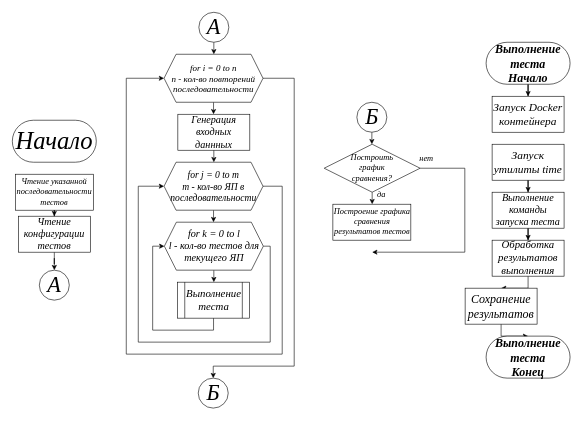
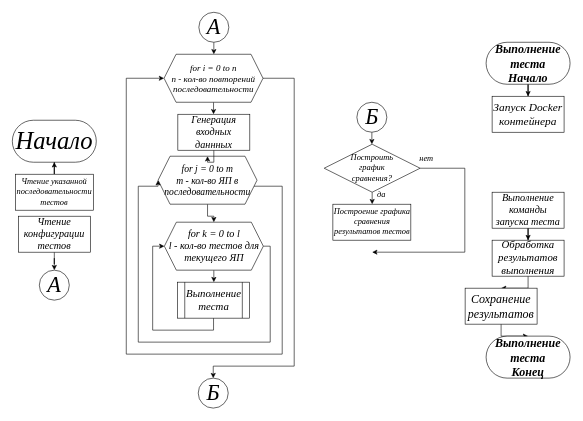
  <mxCell id="0" />
  <mxCell id="1" parent="0" />
  <mxCell id="2" value="Начало" style="rounded=1;whiteSpace=wrap;html=1;arcSize=50;fontFamily=GOST Type B;fontStyle=2;fontSize=41;" parent="1" vertex="1"><mxGeometry x="20" y="200" width="140" height="70" as="geometry" /></mxCell>
- <mxCell id="3" style="edgeStyle=orthogonalEdgeStyle;rounded=0;orthogonalLoop=1;jettySize=auto;html=1;fontFamily=GOST Type B;fontStyle=2" parent="1" source="4" target="6" edge="1"><mxGeometry relative="1" as="geometry" /></mxCell>
+ <mxCell id="3" style="edgeStyle=orthogonalEdgeStyle;rounded=0;orthogonalLoop=1;jettySize=auto;html=1;fontFamily=GOST Type B;fontStyle=2;" parent="1" source="4" target="2" edge="1"><mxGeometry relative="1" as="geometry" /></mxCell>
  <mxCell id="4" value="Чтение указанной последовательности тестов" style="rounded=0;whiteSpace=wrap;html=1;fontFamily=GOST Type B;fontStyle=2;fontSize=14;" parent="1" vertex="1"><mxGeometry x="25" y="290" width="130" height="60" as="geometry" /></mxCell>
  <mxCell id="5" style="edgeStyle=orthogonalEdgeStyle;rounded=0;orthogonalLoop=1;jettySize=auto;html=1;entryX=0.5;entryY=0;entryDx=0;entryDy=0;" edge="1" parent="1" source="6" target="41"><mxGeometry relative="1" as="geometry" /></mxCell>
  <mxCell id="6" value="Чтение конфигурации тестов" style="rounded=0;whiteSpace=wrap;html=1;fontFamily=GOST Type B;fontStyle=2;fontSize=17;" parent="1" vertex="1"><mxGeometry x="30" y="360" width="120" height="60" as="geometry" /></mxCell>
  <mxCell id="7" style="edgeStyle=orthogonalEdgeStyle;rounded=0;orthogonalLoop=1;jettySize=auto;html=1;fontFamily=GOST Type B;fontStyle=2;entryX=0.5;entryY=0;entryDx=0;entryDy=0;" parent="1" source="9" target="36" edge="1"><mxGeometry relative="1" as="geometry"><mxPoint x="350" y="630" as="targetPoint" /><Array as="points"><mxPoint x="490" y="130" /><mxPoint x="490" y="610" /><mxPoint x="355" y="610" /></Array></mxGeometry></mxCell>
  <mxCell id="8" style="edgeStyle=orthogonalEdgeStyle;rounded=0;orthogonalLoop=1;jettySize=auto;html=1;" edge="1" parent="1" source="9" target="40"><mxGeometry relative="1" as="geometry" /></mxCell>
  <mxCell id="9" value="for i = 0 to n&lt;br style=&quot;font-size: 15px;&quot;&gt;n - кол-во повторений последовательности" style="shape=hexagon;perimeter=hexagonPerimeter2;whiteSpace=wrap;html=1;fixedSize=1;fontFamily=GOST Type B;fontStyle=2;fontSize=15;" parent="1" vertex="1"><mxGeometry x="273" y="90" width="165" height="80" as="geometry" /></mxCell>
  <mxCell id="10" style="edgeStyle=orthogonalEdgeStyle;rounded=0;orthogonalLoop=1;jettySize=auto;html=1;entryX=0;entryY=0.5;entryDx=0;entryDy=0;fontFamily=GOST Type B;fontStyle=2" parent="1" source="12" target="9" edge="1"><mxGeometry relative="1" as="geometry"><Array as="points"><mxPoint x="470" y="310" /><mxPoint x="470" y="590" /><mxPoint x="210" y="590" /><mxPoint x="210" y="130" /></Array></mxGeometry></mxCell>
  <mxCell id="11" style="edgeStyle=orthogonalEdgeStyle;rounded=0;orthogonalLoop=1;jettySize=auto;html=1;entryX=0.5;entryY=0;entryDx=0;entryDy=0;" edge="1" parent="1" source="12" target="15"><mxGeometry relative="1" as="geometry" /></mxCell>
- <mxCell id="12" value="for j = 0 to m&lt;br style=&quot;font-size: 16px;&quot;&gt;m - кол-во ЯП в последовательности" style="shape=hexagon;perimeter=hexagonPerimeter2;whiteSpace=wrap;html=1;fixedSize=1;fontFamily=GOST Type B;fontStyle=2;fontSize=16;" parent="1" vertex="1"><mxGeometry x="273" y="270" width="165" height="80" as="geometry" /></mxCell>
+ <mxCell id="12" value="for j = 0 to m&lt;br style=&quot;font-size: 16px;&quot;&gt;m - кол-во ЯП в последовательности" style="shape=hexagon;perimeter=hexagonPerimeter2;whiteSpace=wrap;html=1;fixedSize=1;fontFamily=GOST Type B;fontStyle=2;fontSize=16;" parent="1" vertex="1"><mxGeometry x="263" y="260" width="165" height="80" as="geometry" /></mxCell>
  <mxCell id="13" style="edgeStyle=orthogonalEdgeStyle;rounded=0;orthogonalLoop=1;jettySize=auto;html=1;entryX=0;entryY=0.5;entryDx=0;entryDy=0;fontFamily=GOST Type B;fontStyle=2" parent="1" source="15" target="12" edge="1"><mxGeometry relative="1" as="geometry"><Array as="points"><mxPoint x="450" y="410" /><mxPoint x="450" y="570" /><mxPoint x="230" y="570" /><mxPoint x="230" y="310" /></Array></mxGeometry></mxCell>
  <mxCell id="14" style="edgeStyle=orthogonalEdgeStyle;rounded=0;orthogonalLoop=1;jettySize=auto;html=1;entryX=0.5;entryY=0;entryDx=0;entryDy=0;" edge="1" parent="1" source="15" target="17"><mxGeometry relative="1" as="geometry" /></mxCell>
  <mxCell id="15" value="for k = 0 to l&lt;br style=&quot;font-size: 17px;&quot;&gt;l - кол-во тестов для текущего ЯП" style="shape=hexagon;perimeter=hexagonPerimeter2;whiteSpace=wrap;html=1;fixedSize=1;fontFamily=GOST Type B;fontStyle=2;fontSize=17;" parent="1" vertex="1"><mxGeometry x="273.5" y="370" width="165" height="80" as="geometry" /></mxCell>
  <mxCell id="16" style="edgeStyle=orthogonalEdgeStyle;rounded=0;orthogonalLoop=1;jettySize=auto;html=1;entryX=0;entryY=0.5;entryDx=0;entryDy=0;fontFamily=GOST Type B;fontStyle=2" parent="1" source="17" target="15" edge="1"><mxGeometry relative="1" as="geometry"><Array as="points"><mxPoint x="356" y="550" /><mxPoint x="254" y="550" /><mxPoint x="254" y="410" /></Array></mxGeometry></mxCell>
  <mxCell id="17" value="Выполнение теста" style="shape=process;whiteSpace=wrap;html=1;backgroundOutline=1;fontFamily=GOST Type B;fontStyle=2;fontSize=18;" parent="1" vertex="1"><mxGeometry x="295.5" y="470" width="120" height="60" as="geometry" /></mxCell>
  <mxCell id="18" style="edgeStyle=orthogonalEdgeStyle;rounded=0;orthogonalLoop=1;jettySize=auto;html=1;entryX=0.5;entryY=0;entryDx=0;entryDy=0;" edge="1" parent="1" source="19" target="22"><mxGeometry relative="1" as="geometry" /></mxCell>
  <mxCell id="19" value="Выполнение &lt;br style=&quot;font-size: 20px;&quot;&gt;теста&lt;br style=&quot;font-size: 20px;&quot;&gt;Начало" style="rounded=1;whiteSpace=wrap;html=1;arcSize=50;fontFamily=GOST Type B;fontStyle=3;fontSize=20;" parent="1" vertex="1"><mxGeometry x="810" y="70" width="140" height="70" as="geometry" /></mxCell>
  <mxCell id="20" style="edgeStyle=orthogonalEdgeStyle;rounded=0;orthogonalLoop=1;jettySize=auto;html=1;entryX=0.5;entryY=0;entryDx=0;entryDy=0;" edge="1" parent="1" source="21" target="26"><mxGeometry relative="1" as="geometry" /></mxCell>
  <mxCell id="21" value="Выполнение команды запуска теста" style="rounded=0;whiteSpace=wrap;html=1;fontFamily=GOST Type B;fontStyle=2;fontSize=17;" parent="1" vertex="1"><mxGeometry x="820" y="320" width="120" height="60" as="geometry" /></mxCell>
  <mxCell id="22" value="&lt;font style=&quot;font-size: 19px;&quot;&gt;Запуск Docker контейнера&lt;/font&gt;" style="rounded=0;whiteSpace=wrap;html=1;fontFamily=GOST Type B;fontStyle=2;fontSize=19;" parent="1" vertex="1"><mxGeometry x="820" y="160" width="120" height="60" as="geometry" /></mxCell>
- <mxCell id="23" style="edgeStyle=orthogonalEdgeStyle;rounded=0;orthogonalLoop=1;jettySize=auto;html=1;" edge="1" parent="1" source="24" target="21"><mxGeometry relative="1" as="geometry" /></mxCell>
- <mxCell id="24" value="Запуск утилиты time" style="rounded=0;whiteSpace=wrap;html=1;fontFamily=GOST Type B;fontStyle=2;fontSize=19;" parent="1" vertex="1"><mxGeometry x="820" y="240" width="120" height="60" as="geometry" /></mxCell>
  <mxCell id="25" style="edgeStyle=orthogonalEdgeStyle;rounded=0;orthogonalLoop=1;jettySize=auto;html=1;entryX=0.5;entryY=0;entryDx=0;entryDy=0;fontFamily=GOST Type B;fontStyle=2" parent="1" source="26" target="28" edge="1"><mxGeometry relative="1" as="geometry" /></mxCell>
  <mxCell id="26" value="Обработка результатов выполнения" style="rounded=0;whiteSpace=wrap;html=1;fontFamily=GOST Type B;fontStyle=2;fontSize=18;" parent="1" vertex="1"><mxGeometry x="820" y="400" width="120" height="60" as="geometry" /></mxCell>
  <mxCell id="27" style="edgeStyle=orthogonalEdgeStyle;rounded=0;orthogonalLoop=1;jettySize=auto;html=1;fontFamily=GOST Type B;fontStyle=2" parent="1" source="28" target="29" edge="1"><mxGeometry relative="1" as="geometry" /></mxCell>
  <mxCell id="28" value="Сохранение результатов" style="rounded=0;whiteSpace=wrap;html=1;fontFamily=GOST Type B;fontStyle=2;fontSize=20;" parent="1" vertex="1"><mxGeometry x="775" y="480" width="120" height="60" as="geometry" /></mxCell>
  <mxCell id="29" value="Выполнение&lt;br style=&quot;font-size: 20px;&quot;&gt;теста&lt;br style=&quot;font-size: 20px;&quot;&gt;Конец" style="rounded=1;whiteSpace=wrap;html=1;arcSize=50;fontFamily=GOST Type B;fontStyle=3;fontSize=20;" parent="1" vertex="1"><mxGeometry x="810" y="560" width="140" height="70" as="geometry" /></mxCell>
  <mxCell id="30" style="edgeStyle=orthogonalEdgeStyle;rounded=0;orthogonalLoop=1;jettySize=auto;html=1;entryX=0.5;entryY=0;entryDx=0;entryDy=0;fontFamily=GOST Type B;fontStyle=2" parent="1" source="32" target="33" edge="1"><mxGeometry relative="1" as="geometry" /></mxCell>
  <mxCell id="31" style="edgeStyle=orthogonalEdgeStyle;rounded=0;orthogonalLoop=1;jettySize=auto;html=1;fontFamily=GOST Type B;fontStyle=2" parent="1" source="32" edge="1"><mxGeometry relative="1" as="geometry"><mxPoint x="620" y="420" as="targetPoint" /><Array as="points"><mxPoint x="774.5" y="280" /><mxPoint x="774.5" y="420" /></Array></mxGeometry></mxCell>
  <mxCell id="32" value="Построить &lt;br style=&quot;font-size: 14px;&quot;&gt;график&lt;br style=&quot;font-size: 14px;&quot;&gt;сравнения?" style="rhombus;whiteSpace=wrap;html=1;fontFamily=GOST Type B;fontStyle=2;fontSize=14;" parent="1" vertex="1"><mxGeometry x="540" y="240" width="160" height="80" as="geometry" /></mxCell>
  <mxCell id="33" value="Построение графика сравнения результатов тестов" style="rounded=0;whiteSpace=wrap;html=1;fontFamily=GOST Type B;fontStyle=2;fontSize=14;" parent="1" vertex="1"><mxGeometry x="554.5" y="340" width="130" height="60" as="geometry" /></mxCell>
  <mxCell id="34" value="нет&lt;br style=&quot;font-size: 14px;&quot;&gt;" style="text;html=1;align=center;verticalAlign=middle;resizable=0;points=[];autosize=1;strokeColor=none;fillColor=none;fontFamily=GOST Type B;fontStyle=2;fontSize=14;" parent="1" vertex="1"><mxGeometry x="684.5" y="250" width="50" height="30" as="geometry" /></mxCell>
  <mxCell id="35" value="да" style="text;html=1;align=center;verticalAlign=middle;resizable=0;points=[];autosize=1;strokeColor=none;fillColor=none;fontFamily=GOST Type B;fontStyle=2;fontSize=14;" parent="1" vertex="1"><mxGeometry x="614.5" y="310" width="40" height="30" as="geometry" /></mxCell>
  <mxCell id="36" value="&lt;font face=&quot;GOST Type B&quot; style=&quot;font-size: 37px;&quot;&gt;&lt;i style=&quot;font-size: 37px;&quot;&gt;Б&lt;/i&gt;&lt;/font&gt;" style="ellipse;whiteSpace=wrap;html=1;aspect=fixed;fontSize=37;" parent="1" vertex="1"><mxGeometry x="330" y="630" width="50" height="50" as="geometry" /></mxCell>
  <mxCell id="37" style="edgeStyle=orthogonalEdgeStyle;rounded=0;orthogonalLoop=1;jettySize=auto;html=1;entryX=0.5;entryY=0;entryDx=0;entryDy=0;" parent="1" source="38" target="32" edge="1"><mxGeometry relative="1" as="geometry" /></mxCell>
  <mxCell id="38" value="&lt;font face=&quot;GOST Type B&quot; style=&quot;font-size: 37px;&quot;&gt;&lt;i style=&quot;font-size: 37px;&quot;&gt;Б&lt;/i&gt;&lt;/font&gt;" style="ellipse;whiteSpace=wrap;html=1;aspect=fixed;fontSize=37;" parent="1" vertex="1"><mxGeometry x="594.5" y="170" width="50" height="50" as="geometry" /></mxCell>
  <mxCell id="39" style="edgeStyle=orthogonalEdgeStyle;rounded=0;orthogonalLoop=1;jettySize=auto;html=1;entryX=0.5;entryY=0;entryDx=0;entryDy=0;" edge="1" parent="1" source="40" target="12"><mxGeometry relative="1" as="geometry" /></mxCell>
  <mxCell id="40" value="&lt;font style=&quot;font-size: 17px;&quot;&gt;Генерация входных даннных&lt;/font&gt;" style="rounded=0;whiteSpace=wrap;html=1;fontFamily=GOST Type B;fontStyle=2;fontSize=17;" vertex="1" parent="1"><mxGeometry x="296" y="190" width="120" height="60" as="geometry" /></mxCell>
  <mxCell id="41" value="&lt;font face=&quot;GOST Type B&quot; style=&quot;font-size: 37px;&quot;&gt;&lt;i style=&quot;font-size: 37px;&quot;&gt;А&lt;/i&gt;&lt;/font&gt;" style="ellipse;whiteSpace=wrap;html=1;aspect=fixed;fontSize=37;" vertex="1" parent="1"><mxGeometry x="65" y="450" width="50" height="50" as="geometry" /></mxCell>
  <mxCell id="42" style="edgeStyle=orthogonalEdgeStyle;rounded=0;orthogonalLoop=1;jettySize=auto;html=1;entryX=0.5;entryY=0;entryDx=0;entryDy=0;" edge="1" parent="1" source="43" target="9"><mxGeometry relative="1" as="geometry" /></mxCell>
  <mxCell id="43" value="&lt;font face=&quot;GOST Type B&quot; style=&quot;font-size: 37px;&quot;&gt;&lt;i style=&quot;font-size: 37px;&quot;&gt;А&lt;/i&gt;&lt;/font&gt;" style="ellipse;whiteSpace=wrap;html=1;aspect=fixed;fontSize=37;" vertex="1" parent="1"><mxGeometry x="331" y="20" width="50" height="50" as="geometry" /></mxCell>
